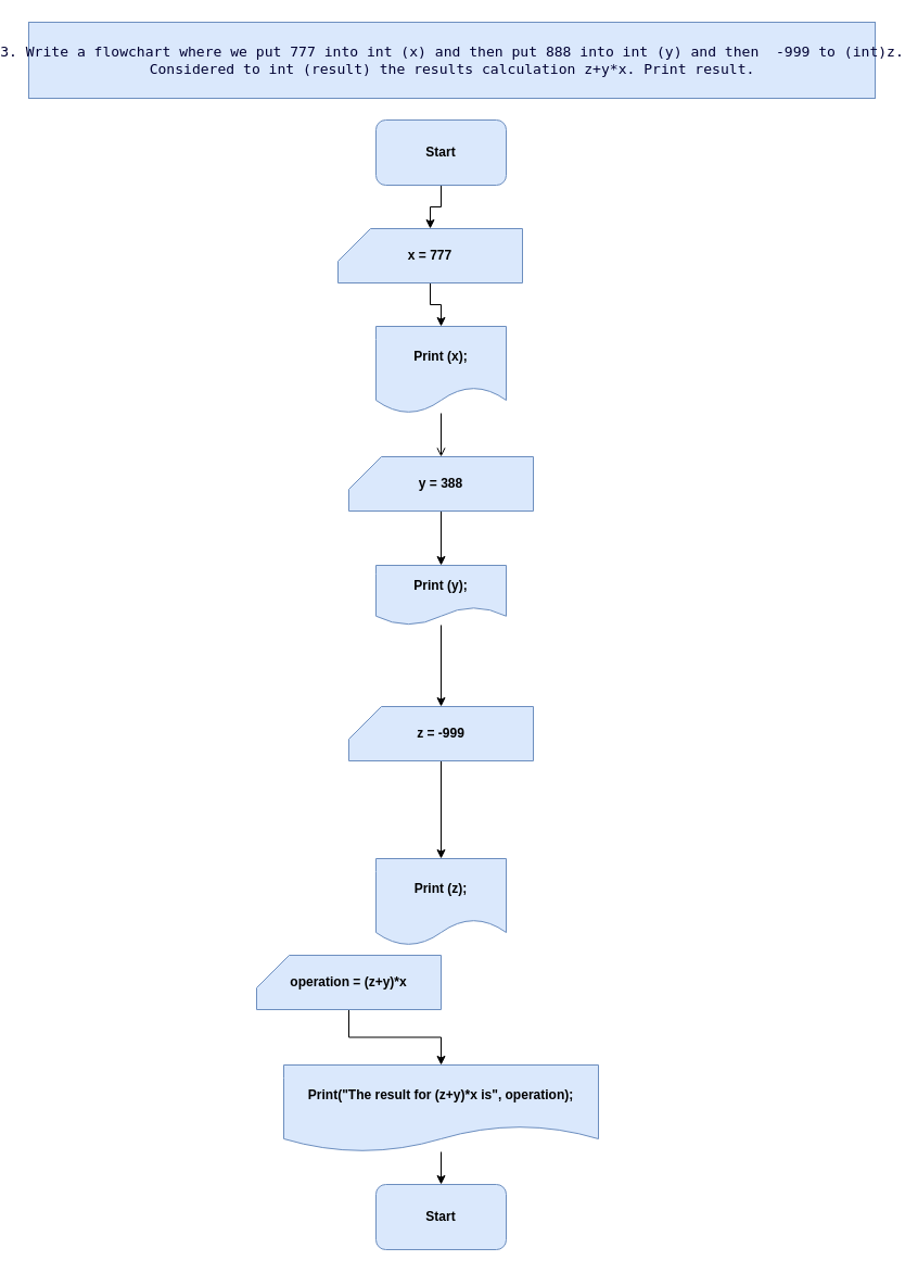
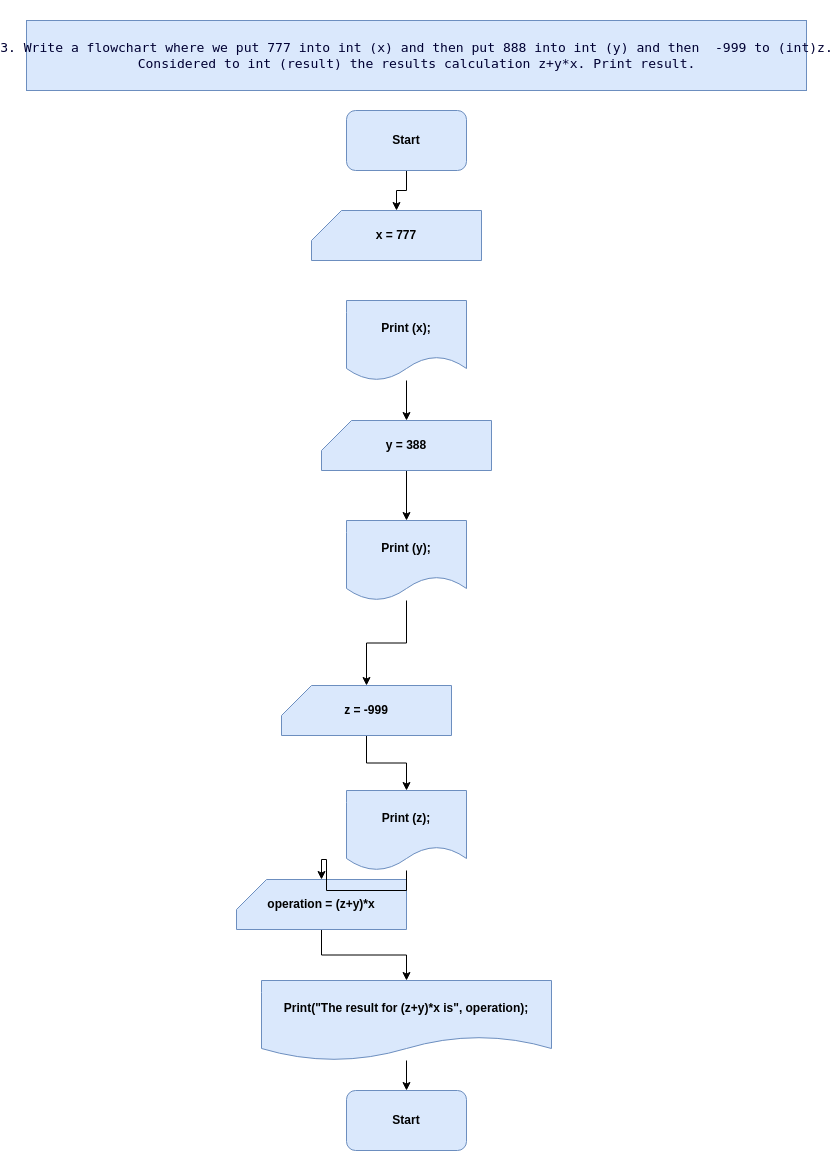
  <mxCell id="0" />
  <mxCell id="1" parent="0" />
  <mxCell id="2" value="&lt;div style=&quot;&quot;&gt;&lt;pre style=&quot;font-family: &amp;quot;JetBrains Mono&amp;quot;, monospace; font-size: 9.8pt;&quot;&gt;&lt;font style=&quot;&quot;&gt;3. Write a flowchart where we put 777 into int (x) and then put 888 into int (y) and then  -999 to (int)z.&lt;br&gt;Considered to int (result) the results calculation z+y*x. Print result.&lt;/font&gt;&lt;/pre&gt;&lt;/div&gt;" style="text;html=1;align=center;verticalAlign=middle;resizable=0;points=[];autosize=1;fillColor=#dae8fc;strokeColor=#6c8ebf;fontColor=#000033;" vertex="1" parent="1"><mxGeometry x="20" y="20" width="780" height="70" as="geometry" /></mxCell>
  <mxCell id="3" value="" style="edgeStyle=orthogonalEdgeStyle;rounded=0;orthogonalLoop=1;jettySize=auto;html=1;" edge="1" parent="1" source="4" target="6"><mxGeometry relative="1" as="geometry" /></mxCell>
  <mxCell id="4" value="Start" style="rounded=1;whiteSpace=wrap;html=1;fillColor=#dae8fc;strokeColor=#6c8ebf;fontStyle=1" vertex="1" parent="1"><mxGeometry x="340" y="110" width="120" height="60" as="geometry" /></mxCell>
- <mxCell id="5" value="" style="edgeStyle=orthogonalEdgeStyle;rounded=0;orthogonalLoop=1;jettySize=auto;html=1;" edge="1" parent="1" source="6" target="16"><mxGeometry relative="1" as="geometry" /></mxCell>
  <mxCell id="6" value="x = 777" style="shape=card;whiteSpace=wrap;html=1;fillColor=#dae8fc;strokeColor=#6c8ebf;fontStyle=1" vertex="1" parent="1"><mxGeometry x="305" y="210" width="170" height="50" as="geometry" /></mxCell>
  <mxCell id="7" value="" style="edgeStyle=orthogonalEdgeStyle;rounded=0;orthogonalLoop=1;jettySize=auto;html=1;" edge="1" parent="1" source="8" target="18"><mxGeometry relative="1" as="geometry" /></mxCell>
  <mxCell id="8" value="y = 388" style="shape=card;whiteSpace=wrap;html=1;fontStyle=1;fillColor=#dae8fc;strokeColor=#6c8ebf;" vertex="1" parent="1"><mxGeometry x="315" y="420" width="170" height="50" as="geometry" /></mxCell>
  <mxCell id="9" value="" style="edgeStyle=orthogonalEdgeStyle;rounded=0;orthogonalLoop=1;jettySize=auto;html=1;" edge="1" parent="1" source="10" target="20"><mxGeometry relative="1" as="geometry" /></mxCell>
- <mxCell id="10" value="z = -999" style="shape=card;whiteSpace=wrap;html=1;fillColor=#dae8fc;strokeColor=#6c8ebf;fontStyle=1" vertex="1" parent="1"><mxGeometry x="315" y="650" width="170" height="50" as="geometry" /></mxCell>
+ <mxCell id="10" value="z = -999" style="shape=card;whiteSpace=wrap;html=1;fillColor=#dae8fc;strokeColor=#6c8ebf;fontStyle=1" vertex="1" parent="1"><mxGeometry x="275" y="685" width="170" height="50" as="geometry" /></mxCell>
  <mxCell id="11" value="" style="edgeStyle=orthogonalEdgeStyle;rounded=0;orthogonalLoop=1;jettySize=auto;html=1;" edge="1" parent="1" source="12" target="21"><mxGeometry relative="1" as="geometry" /></mxCell>
  <mxCell id="12" value="Print(&quot;The result for (z+y)*x is&quot;, operation);" style="shape=document;whiteSpace=wrap;html=1;boundedLbl=1;fontStyle=1;fillColor=#dae8fc;strokeColor=#6c8ebf;" vertex="1" parent="1"><mxGeometry x="255" y="980" width="290" height="80" as="geometry" /></mxCell>
  <mxCell id="13" value="" style="edgeStyle=orthogonalEdgeStyle;rounded=0;orthogonalLoop=1;jettySize=auto;html=1;" edge="1" parent="1" source="14" target="12"><mxGeometry relative="1" as="geometry" /></mxCell>
  <mxCell id="14" value="operation = (z+y)*x" style="shape=card;whiteSpace=wrap;html=1;fillColor=#dae8fc;strokeColor=#6c8ebf;fontStyle=1" vertex="1" parent="1"><mxGeometry x="230" y="879" width="170" height="50" as="geometry" /></mxCell>
- <mxCell id="15" value="" style="edgeStyle=orthogonalEdgeStyle;rounded=0;orthogonalLoop=1;jettySize=auto;html=1;endArrow=open;" edge="1" parent="1" source="16" target="8"><mxGeometry relative="1" as="geometry" /></mxCell>
+ <mxCell id="15" value="" style="edgeStyle=orthogonalEdgeStyle;rounded=0;orthogonalLoop=1;jettySize=auto;html=1;" edge="1" parent="1" source="16" target="8"><mxGeometry relative="1" as="geometry" /></mxCell>
  <mxCell id="16" value="Print (x);" style="shape=document;whiteSpace=wrap;html=1;boundedLbl=1;fontStyle=1;fillColor=#dae8fc;strokeColor=#6c8ebf;" vertex="1" parent="1"><mxGeometry x="340" y="300" width="120" height="80" as="geometry" /></mxCell>
  <mxCell id="17" value="" style="edgeStyle=orthogonalEdgeStyle;rounded=0;orthogonalLoop=1;jettySize=auto;html=1;" edge="1" parent="1" source="18" target="10"><mxGeometry relative="1" as="geometry" /></mxCell>
- <mxCell id="18" value="Print (y);" style="shape=document;whiteSpace=wrap;html=1;boundedLbl=1;fontStyle=1;fillColor=#dae8fc;strokeColor=#6c8ebf;" vertex="1" parent="1"><mxGeometry x="340" y="520" width="120" height="55" as="geometry" /></mxCell>
+ <mxCell id="18" value="Print (y);" style="shape=document;whiteSpace=wrap;html=1;boundedLbl=1;fontStyle=1;fillColor=#dae8fc;strokeColor=#6c8ebf;" vertex="1" parent="1"><mxGeometry x="340" y="520" width="120" height="80" as="geometry" /></mxCell>
+ <mxCell id="19" value="" style="edgeStyle=orthogonalEdgeStyle;rounded=0;orthogonalLoop=1;jettySize=auto;html=1;" edge="1" parent="1" source="20" target="14"><mxGeometry relative="1" as="geometry" /></mxCell>
  <mxCell id="20" value="Print (z);" style="shape=document;whiteSpace=wrap;html=1;boundedLbl=1;fontStyle=1;fillColor=#dae8fc;strokeColor=#6c8ebf;" vertex="1" parent="1"><mxGeometry x="340" y="790" width="120" height="80" as="geometry" /></mxCell>
  <mxCell id="21" value="Start" style="rounded=1;whiteSpace=wrap;html=1;fillColor=#dae8fc;strokeColor=#6c8ebf;fontStyle=1" vertex="1" parent="1"><mxGeometry x="340" y="1090" width="120" height="60" as="geometry" /></mxCell>
